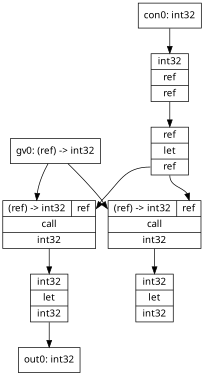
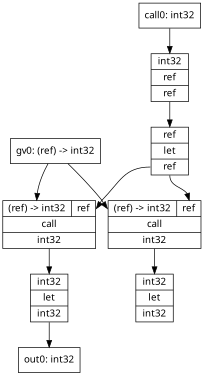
  digraph {
    node [fontname="Linux Biolinum O" shape=record]
    edge [headport=i0 tailport=o0]
    n1 [label="gv0: (ref) -\> int32"]
    n2 [label="{{<i0>(ref) -\> int32|<i1>ref}|call\n|{<o0>int32}}"]
    n3 [label="{{<i0>(ref) -\> int32|<i1>ref}|call\n|{<o0>int32}}"]
-   n4 [label="con0: int32"]
+   n4 [label="call0: int32"]
    n5 [label="{{<i0>int32}|ref\n|{<o0>ref}}"]
    n6 [label="{{<i0>ref}|let\n|{<o0>ref}}"]
    n7 [label="{{<i0>int32}|let\n|{<o0>int32}}"]
    n8 [label="out0: int32"]
    n9 [label="{{<i0>int32}|let\n|{<o0>int32}}"]
    n1 -> n2 [tailport=""]
    n1 -> n3 [tailport=""]
    n2 -> n7
    n3 -> n9
    n4 -> n5 [tailport=""]
    n5 -> n6
    n6 -> n2 [headport=i1]
    n6 -> n3 [headport=i1]
    n7 -> n8 [headport=""]
  }
